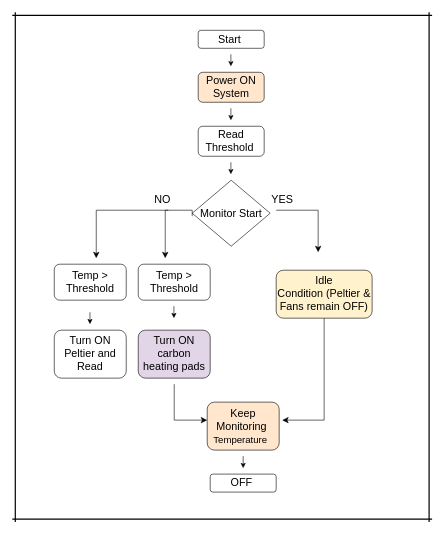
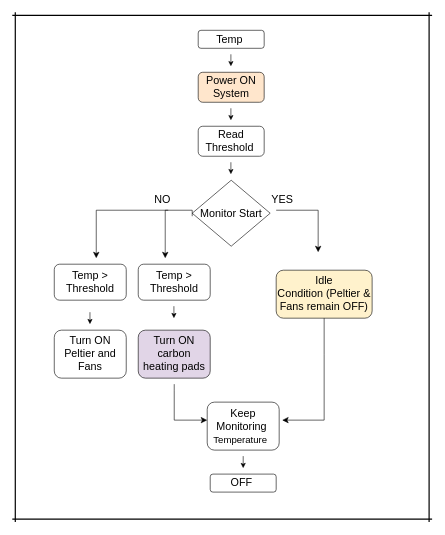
  <mxCell id="0" />
  <mxCell id="1" parent="0" />
- <mxCell id="2" value="&lt;font style=&quot;font-size: 18px;&quot;&gt;Start&amp;nbsp;&lt;/font&gt;" style="rounded=1;whiteSpace=wrap;html=1;" vertex="1" parent="1"><mxGeometry x="330" y="50" width="110" height="30" as="geometry" /></mxCell>
+ <mxCell id="2" value="&lt;font style=&quot;font-size: 18px;&quot;&gt;Temp&amp;nbsp;&lt;/font&gt;" style="rounded=1;whiteSpace=wrap;html=1;" vertex="1" parent="1"><mxGeometry x="330" y="50" width="110" height="30" as="geometry" /></mxCell>
  <mxCell id="3" value="&lt;font style=&quot;font-size: 18px;&quot;&gt;Power ON System&lt;/font&gt;" style="rounded=1;whiteSpace=wrap;html=1;fillColor=#ffe6cc;" vertex="1" parent="1"><mxGeometry x="330" y="120" width="110" height="50" as="geometry" /></mxCell>
  <mxCell id="4" value="&lt;font style=&quot;font-size: 18px;&quot;&gt;Read Threshold&amp;nbsp;&lt;/font&gt;" style="rounded=1;whiteSpace=wrap;html=1;" vertex="1" parent="1"><mxGeometry x="330" y="210" width="110" height="50" as="geometry" /></mxCell>
  <mxCell id="5" value="&lt;font style=&quot;font-size: 18px;&quot;&gt;Idle Condition&amp;nbsp;(Peltier &amp;amp; Fans&amp;nbsp;remain OFF)&lt;/font&gt;" style="rounded=1;whiteSpace=wrap;html=1;fillColor=#fff2cc;" vertex="1" parent="1"><mxGeometry x="460" y="450" width="160" height="80" as="geometry" /></mxCell>
  <mxCell id="6" value="&lt;font style=&quot;font-size: 18px;&quot;&gt;Temp &amp;gt; Threshold&lt;/font&gt;" style="rounded=1;whiteSpace=wrap;html=1;" vertex="1" parent="1"><mxGeometry x="90" y="440" width="120" height="60" as="geometry" /></mxCell>
  <mxCell id="7" value="&lt;font style=&quot;font-size: 18px;&quot;&gt;Temp &amp;gt; Threshold&lt;/font&gt;" style="rounded=1;whiteSpace=wrap;html=1;" vertex="1" parent="1"><mxGeometry x="230" y="440" width="120" height="60" as="geometry" /></mxCell>
- <mxCell id="8" value="&lt;font style=&quot;font-size: 18px;&quot;&gt;Keep Monitoring&amp;nbsp;&lt;/font&gt;&lt;div&gt;&lt;font size=&quot;3&quot;&gt;Temperature&amp;nbsp;&amp;nbsp;&lt;/font&gt;&lt;/div&gt;" style="rounded=1;whiteSpace=wrap;html=1;fillColor=#ffe6cc;" vertex="1" parent="1"><mxGeometry x="345" y="670" width="120" height="80" as="geometry" /></mxCell>
- <mxCell id="9" value="&lt;font style=&quot;font-size: 18px;&quot;&gt;Turn ON Peltier&amp;nbsp;and Read&lt;/font&gt;" style="rounded=1;whiteSpace=wrap;html=1;" vertex="1" parent="1"><mxGeometry x="90" y="550" width="120" height="80" as="geometry" /></mxCell>
+ <mxCell id="8" value="&lt;font style=&quot;font-size: 18px;&quot;&gt;Keep Monitoring&amp;nbsp;&lt;/font&gt;&lt;div&gt;&lt;font size=&quot;3&quot;&gt;Temperature&amp;nbsp;&amp;nbsp;&lt;/font&gt;&lt;/div&gt;" style="rounded=1;whiteSpace=wrap;html=1;" vertex="1" parent="1"><mxGeometry x="345" y="670" width="120" height="80" as="geometry" /></mxCell>
+ <mxCell id="9" value="&lt;font style=&quot;font-size: 18px;&quot;&gt;Turn ON Peltier&amp;nbsp;and Fans&lt;/font&gt;" style="rounded=1;whiteSpace=wrap;html=1;" vertex="1" parent="1"><mxGeometry x="90" y="550" width="120" height="80" as="geometry" /></mxCell>
  <mxCell id="10" value="&lt;font style=&quot;font-size: 18px;&quot;&gt;Turn ON carbon heating pads&lt;/font&gt;" style="rounded=1;whiteSpace=wrap;html=1;fillColor=#e1d5e7;" vertex="1" parent="1"><mxGeometry x="230" y="550" width="120" height="80" as="geometry" /></mxCell>
  <mxCell id="11" value="&lt;font style=&quot;font-size: 18px;&quot;&gt;&amp;nbsp;OFF&amp;nbsp;&amp;nbsp;&lt;/font&gt;" style="rounded=1;whiteSpace=wrap;html=1;" vertex="1" parent="1"><mxGeometry x="350" y="790" width="110" height="30" as="geometry" /></mxCell>
  <mxCell id="12" value="&lt;font style=&quot;font-size: 18px;&quot;&gt;Monitor Start&lt;/font&gt;" style="rhombus;whiteSpace=wrap;html=1;" vertex="1" parent="1"><mxGeometry x="320" y="300" width="130" height="110" as="geometry" /></mxCell>
  <mxCell id="13" value="" style="endArrow=classic;html=1;rounded=0;" edge="1" parent="1"><mxGeometry width="50" height="50" relative="1" as="geometry"><mxPoint x="384.5" y="90" as="sourcePoint" /><mxPoint x="384.5" y="110" as="targetPoint" /></mxGeometry></mxCell>
  <mxCell id="14" value="" style="endArrow=classic;html=1;rounded=0;" edge="1" parent="1"><mxGeometry width="50" height="50" relative="1" as="geometry"><mxPoint x="384.5" y="180" as="sourcePoint" /><mxPoint x="384.5" y="200" as="targetPoint" /></mxGeometry></mxCell>
  <mxCell id="15" value="" style="endArrow=classic;html=1;rounded=0;" edge="1" parent="1"><mxGeometry width="50" height="50" relative="1" as="geometry"><mxPoint x="384.5" y="270" as="sourcePoint" /><mxPoint x="384.5" y="290" as="targetPoint" /></mxGeometry></mxCell>
  <mxCell id="16" value="" style="endArrow=classic;html=1;rounded=0;" edge="1" parent="1"><mxGeometry width="50" height="50" relative="1" as="geometry"><mxPoint x="289.5" y="510" as="sourcePoint" /><mxPoint x="289.5" y="530" as="targetPoint" /></mxGeometry></mxCell>
  <mxCell id="17" value="" style="endArrow=classic;html=1;rounded=0;" edge="1" parent="1"><mxGeometry width="50" height="50" relative="1" as="geometry"><mxPoint x="149.5" y="520" as="sourcePoint" /><mxPoint x="149.5" y="540" as="targetPoint" /></mxGeometry></mxCell>
  <mxCell id="18" value="" style="endArrow=classic;html=1;rounded=0;" edge="1" parent="1"><mxGeometry width="50" height="50" relative="1" as="geometry"><mxPoint x="405" y="760" as="sourcePoint" /><mxPoint x="405" y="780" as="targetPoint" /></mxGeometry></mxCell>
  <mxCell id="19" value="" style="edgeStyle=segmentEdgeStyle;endArrow=classic;html=1;curved=0;rounded=0;endSize=8;startSize=8;" edge="1" parent="1"><mxGeometry width="50" height="50" relative="1" as="geometry"><mxPoint x="460" y="350" as="sourcePoint" /><mxPoint x="530" y="420" as="targetPoint" /><Array as="points"><mxPoint x="530" y="350" /></Array></mxGeometry></mxCell>
  <mxCell id="20" value="" style="edgeStyle=segmentEdgeStyle;endArrow=classic;html=1;curved=0;rounded=0;endSize=8;startSize=8;" edge="1" parent="1"><mxGeometry width="50" height="50" relative="1" as="geometry"><mxPoint x="320" y="360" as="sourcePoint" /><mxPoint x="275" y="430" as="targetPoint" /><Array as="points"><mxPoint x="320" y="350" /><mxPoint x="275" y="350" /></Array></mxGeometry></mxCell>
  <mxCell id="21" value="" style="edgeStyle=segmentEdgeStyle;endArrow=classic;html=1;curved=0;rounded=0;endSize=8;startSize=8;" edge="1" parent="1"><mxGeometry width="50" height="50" relative="1" as="geometry"><mxPoint x="280" y="350" as="sourcePoint" /><mxPoint x="160" y="430" as="targetPoint" /><Array as="points"><mxPoint x="160" y="350" /></Array></mxGeometry></mxCell>
  <mxCell id="22" value="" style="edgeStyle=segmentEdgeStyle;endArrow=classic;html=1;curved=0;rounded=0;endSize=8;startSize=8;" edge="1" parent="1"><mxGeometry width="50" height="50" relative="1" as="geometry"><mxPoint x="540" y="530" as="sourcePoint" /><mxPoint x="470" y="700" as="targetPoint" /><Array as="points"><mxPoint x="540" y="590" /><mxPoint x="540" y="700" /></Array></mxGeometry></mxCell>
  <mxCell id="23" value="" style="edgeStyle=segmentEdgeStyle;endArrow=classic;html=1;curved=0;rounded=0;endSize=8;startSize=8;" edge="1" parent="1"><mxGeometry width="50" height="50" relative="1" as="geometry"><mxPoint x="290" y="640" as="sourcePoint" /><mxPoint x="345" y="700" as="targetPoint" /><Array as="points"><mxPoint x="290" y="650" /><mxPoint x="290" y="700" /></Array></mxGeometry></mxCell>
  <mxCell id="24" value="&lt;font style=&quot;font-size: 18px;&quot;&gt;NO&lt;/font&gt;" style="text;html=1;align=center;verticalAlign=middle;resizable=0;points=[];autosize=1;strokeColor=none;fillColor=none;" vertex="1" parent="1"><mxGeometry x="245" y="313" width="50" height="40" as="geometry" /></mxCell>
  <mxCell id="25" value="&lt;font style=&quot;font-size: 18px;&quot;&gt;YES&lt;/font&gt;" style="text;html=1;align=center;verticalAlign=middle;resizable=0;points=[];autosize=1;strokeColor=none;fillColor=none;" vertex="1" parent="1"><mxGeometry x="440" y="313" width="60" height="40" as="geometry" /></mxCell>
  <mxCell id="26" value="" style="line;strokeWidth=2;html=1;" vertex="1" parent="1"><mxGeometry x="20" y="20" width="700" height="10" as="geometry" /></mxCell>
  <mxCell id="27" value="" style="line;strokeWidth=2;direction=south;html=1;" vertex="1" parent="1"><mxGeometry x="20" y="20" width="10" height="850" as="geometry" /></mxCell>
  <mxCell id="28" value="" style="line;strokeWidth=2;html=1;" vertex="1" parent="1"><mxGeometry x="20" y="860" width="700" height="10" as="geometry" /></mxCell>
  <mxCell id="29" value="" style="line;strokeWidth=2;direction=south;html=1;" vertex="1" parent="1"><mxGeometry x="710" y="20" width="10" height="850" as="geometry" /></mxCell>
